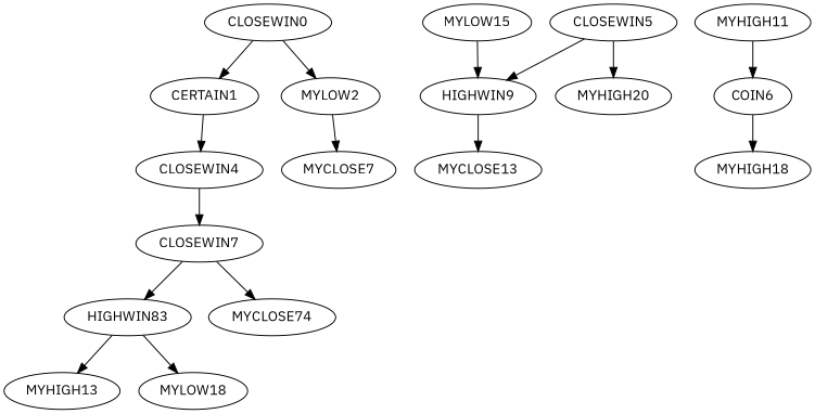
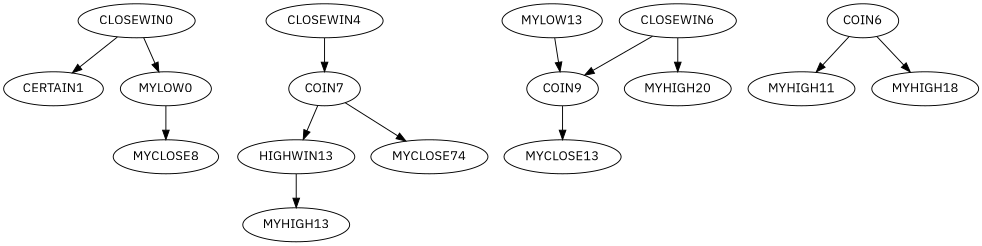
  digraph {
    fontname="IBM Plex Sans"
    node [fontname="IBM Plex Sans"]
    edge [fontname="IBM Plex Sans"]
    n1 [label=CLOSEWIN0]
    CERTAIN1
-   MYLOW2
+   MYLOW2 [label=MYLOW0]
    CLOSEWIN4
-   MYCLOSE8 [label=MYCLOSE7]
-   COIN7 [label=CLOSEWIN7]
-   CLOSEWIN5
-   COIN9 [label=HIGHWIN9]
+   MYCLOSE8
+   COIN7
+   CLOSEWIN5 [label=CLOSEWIN6]
+   COIN9
    n9 [label=MYHIGH20]
    COIN6
    MYHIGH11
    n12 [label=MYHIGH18]
-   HIGHWIN13 [label=HIGHWIN83]
+   HIGHWIN13
    n14 [label=MYCLOSE74]
    n15 [label=MYCLOSE13]
    n16 [label=MYHIGH13]
-   MYLOW18
-   MYLOW15
+   MYLOW15 [label=MYLOW13]
    n1 -> CERTAIN1
    n1 -> MYLOW2
-   CERTAIN1 -> CLOSEWIN4
    MYLOW2 -> MYCLOSE8
    CLOSEWIN4 -> COIN7
    COIN7 -> HIGHWIN13
    COIN7 -> n14
    CLOSEWIN5 -> COIN9
    CLOSEWIN5 -> n9
    COIN9 -> n15
-   MYHIGH11 -> COIN6
+   COIN6 -> MYHIGH11
    COIN6 -> n12
    HIGHWIN13 -> n16
-   HIGHWIN13 -> MYLOW18
    MYLOW15 -> COIN9
  }
